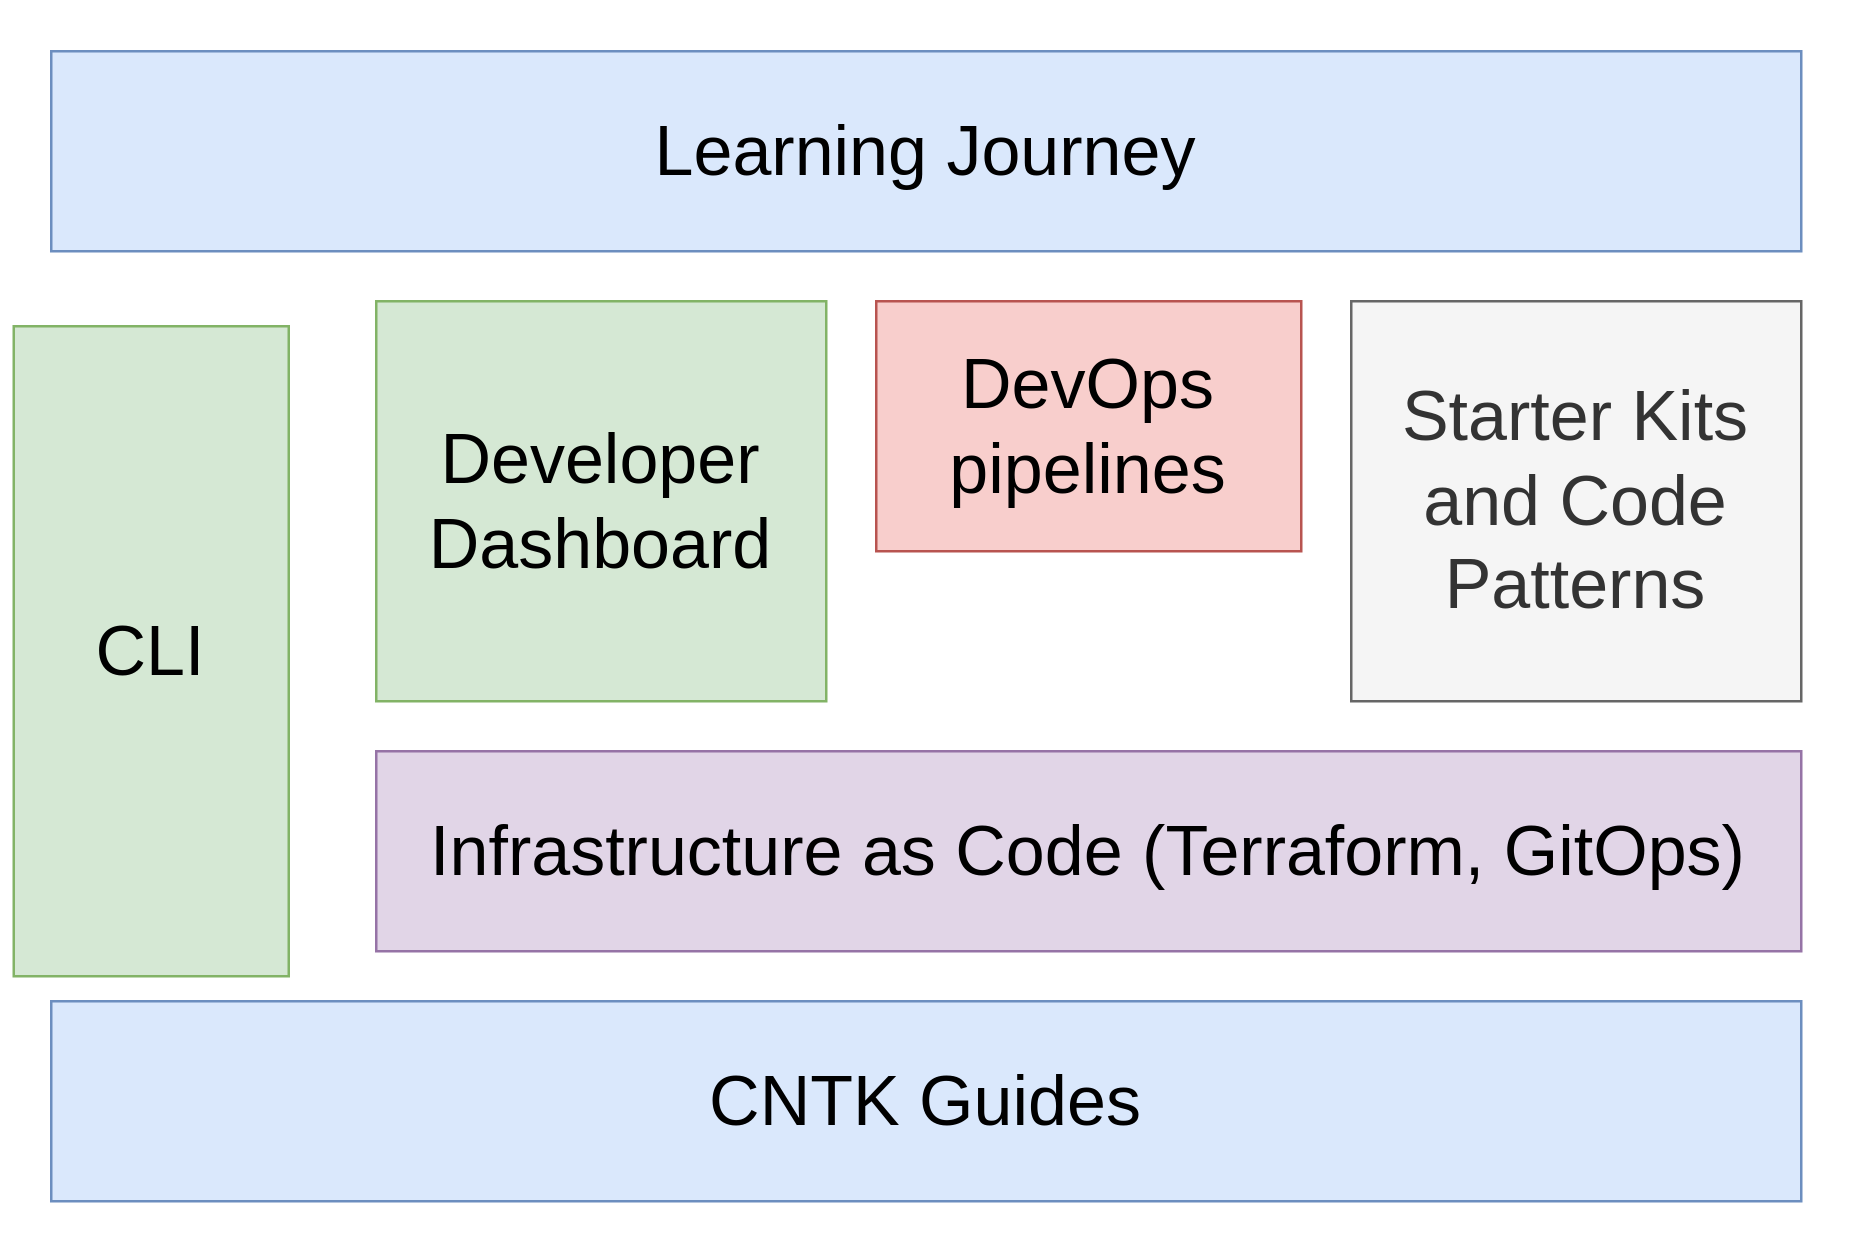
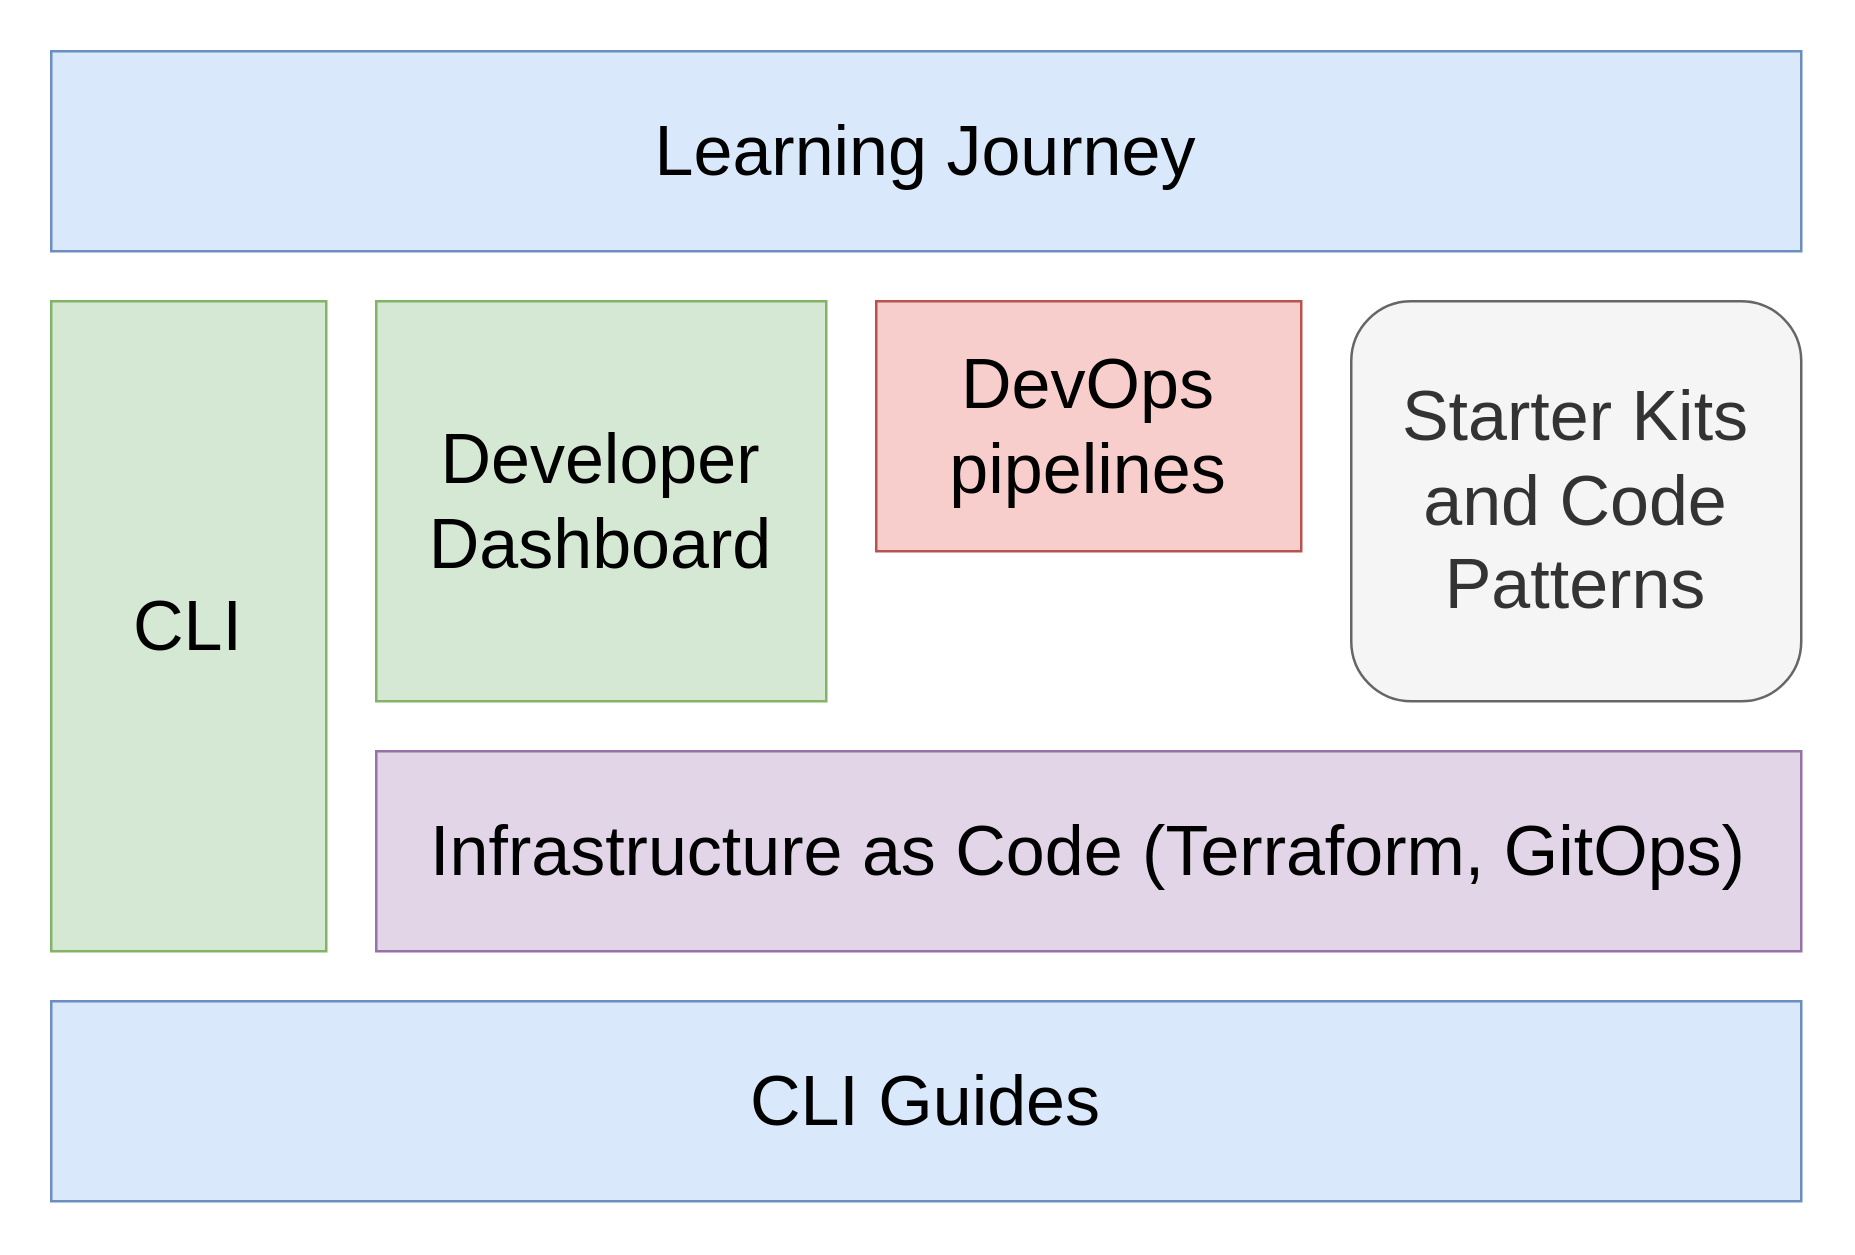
  <mxCell id="0" />
  <mxCell id="1" parent="0" />
  <mxCell id="2" value="Infrastructure as Code (Terraform, GitOps)" style="rounded=0;whiteSpace=wrap;html=1;align=center;fillColor=#e1d5e7;strokeColor=#9673a6;fontSize=28;" parent="1" vertex="1"><mxGeometry x="150" y="300" width="570" height="80" as="geometry" /></mxCell>
- <mxCell id="3" value="&lt;font style=&quot;font-size: 28px&quot;&gt;CNTK Guides&lt;/font&gt;" style="rounded=0;whiteSpace=wrap;html=1;align=center;fillColor=#dae8fc;strokeColor=#6c8ebf;" parent="1" vertex="1"><mxGeometry x="20" y="400" width="700" height="80" as="geometry" /></mxCell>
+ <mxCell id="3" value="&lt;font style=&quot;font-size: 28px&quot;&gt;CLI Guides&lt;/font&gt;" style="rounded=0;whiteSpace=wrap;html=1;align=center;fillColor=#dae8fc;strokeColor=#6c8ebf;" parent="1" vertex="1"><mxGeometry x="20" y="400" width="700" height="80" as="geometry" /></mxCell>
  <mxCell id="4" value="Learning Journey" style="rounded=0;whiteSpace=wrap;html=1;align=center;fillColor=#dae8fc;strokeColor=#6c8ebf;fontSize=28;" parent="1" vertex="1"><mxGeometry x="20" y="20" width="700" height="80" as="geometry" /></mxCell>
- <mxCell id="5" value="Starter Kits and Code Patterns" style="rounded=0;whiteSpace=wrap;html=1;fontColor=#333333;align=center;fillColor=#f5f5f5;strokeColor=#666666;fontSize=28;" parent="1" vertex="1"><mxGeometry x="540" y="120" width="180" height="160" as="geometry" /></mxCell>
+ <mxCell id="5" value="Starter Kits and Code Patterns" style="whiteSpace=wrap;html=1;fontColor=#333333;align=center;fillColor=#f5f5f5;strokeColor=#666666;fontSize=28;rounded=1;" parent="1" vertex="1"><mxGeometry x="540" y="120" width="180" height="160" as="geometry" /></mxCell>
  <mxCell id="6" value="&lt;font style=&quot;font-size: 28px&quot;&gt;DevOps pipelines&lt;/font&gt;" style="rounded=0;whiteSpace=wrap;html=1;align=center;fillColor=#f8cecc;strokeColor=#b85450;" parent="1" vertex="1"><mxGeometry x="350" y="120" width="170" height="100" as="geometry" /></mxCell>
  <mxCell id="7" value="Developer Dashboard" style="rounded=0;whiteSpace=wrap;html=1;align=center;fontSize=28;fillColor=#d5e8d4;strokeColor=#82b366;" parent="1" vertex="1"><mxGeometry x="150" y="120" width="180" height="160" as="geometry" /></mxCell>
- <mxCell id="8" value="CLI" style="rounded=0;whiteSpace=wrap;html=1;align=center;fillColor=#d5e8d4;strokeColor=#82b366;fontSize=28;" parent="1" vertex="1"><mxGeometry x="5" y="130" width="110" height="260" as="geometry" /></mxCell>
+ <mxCell id="8" value="CLI" style="rounded=0;whiteSpace=wrap;html=1;align=center;fillColor=#d5e8d4;strokeColor=#82b366;fontSize=28;" parent="1" vertex="1"><mxGeometry x="20" y="120" width="110" height="260" as="geometry" /></mxCell>
